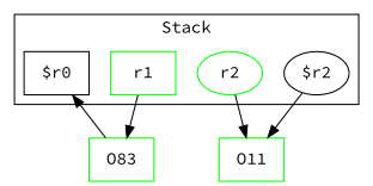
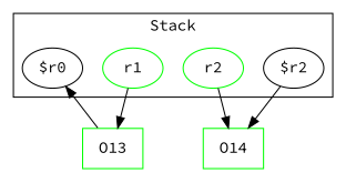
  digraph {
    fontname="Source Code Pro"
    rankDir=LR
    node [color=green fontname="Source Code Pro"]
    edge [fontname="Source Code Pro"]
-   r1 [shape=box]
+   r1
    "$r2" [color=""]
-   "$r0" [shape=box color=""]
+   "$r0" [color=""]
    n4 [label=r2]
-   O13 [shape=box label=O83]
-   O14 [shape=box label=O11]
+   O13 [shape=box]
+   O14 [shape=box]
    subgraph cluster_1 {
      label=Stack
      r1
      "$r2"
      "$r0"
      n4
    }
    r1 -> O13
    "$r2" -> O14
    n4 -> O14
    O13 -> "$r0"
  }
